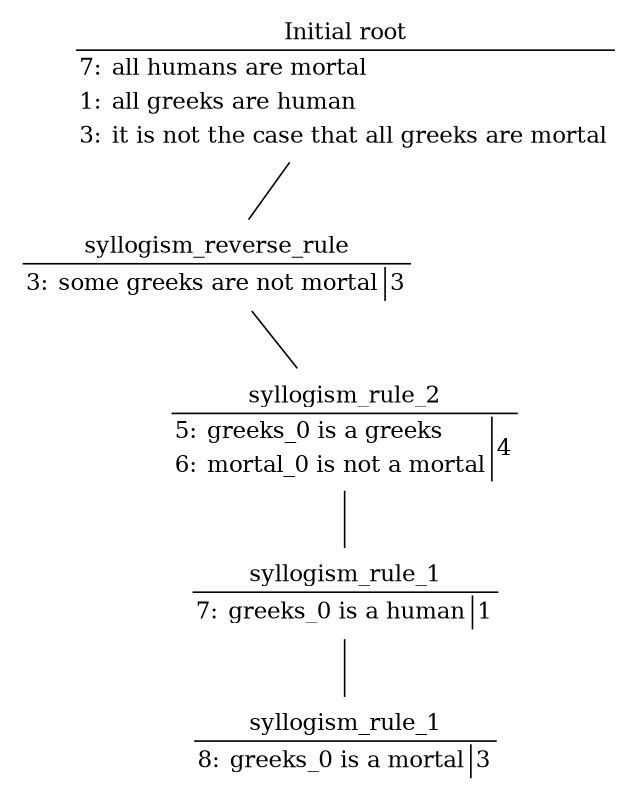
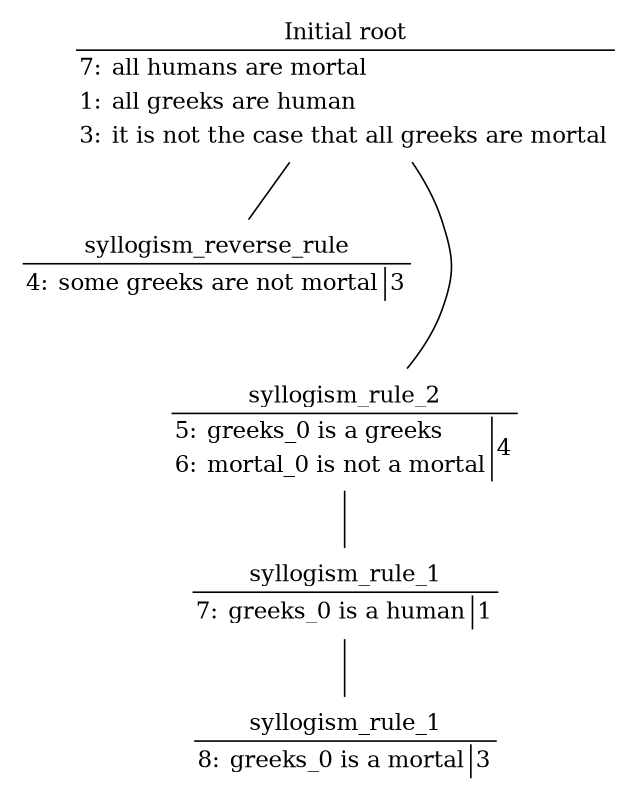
  graph {
    node [shape=none]
    n1 [label=<         <table border="0" CELLBORDER="1">         <tr><td COLSPAN="3" ALIGN="CENTER" SIDES="B">Initial root</td></tr>         <tr><td BORDER="0" CELLSPACING="10">7:</td><td BORDER="0" ALIGN="LEFT">all humans are mortal</td></tr><tr><td BORDER="0" CELLSPACING="10">1:</td><td BORDER="0" ALIGN="LEFT">all greeks are human</td></tr><tr><td BORDER="0" CELLSPACING="10">3:</td><td BORDER="0" ALIGN="LEFT">it is not the case that all greeks are mortal</td></tr>                  </table>         >]
-   n2 [label=<         <table border="0" CELLBORDER="1">         <tr><td COLSPAN="3" ALIGN="CENTER" SIDES="B">syllogism_reverse_rule</td></tr>         <tr><td BORDER="0" CELLSPACING="10">3:</td><td BORDER="0" ALIGN="LEFT">some greeks are not mortal</td><td ROWSPAN="1" SIDES="L">3</td></tr>                  </table>         >]
+   n2 [label=<         <table border="0" CELLBORDER="1">         <tr><td COLSPAN="3" ALIGN="CENTER" SIDES="B">syllogism_reverse_rule</td></tr>         <tr><td BORDER="0" CELLSPACING="10">4:</td><td BORDER="0" ALIGN="LEFT">some greeks are not mortal</td><td ROWSPAN="1" SIDES="L">3</td></tr>                  </table>         >]
    n3 [label=<         <table border="0" CELLBORDER="1">         <tr><td COLSPAN="3" ALIGN="CENTER" SIDES="B">syllogism_rule_2</td></tr>         <tr><td BORDER="0" CELLSPACING="10">5:</td><td BORDER="0" ALIGN="LEFT">greeks_0 is a greeks</td><td ROWSPAN="2" SIDES="L">4</td></tr><tr><td BORDER="0" CELLSPACING="10">6:</td><td BORDER="0" ALIGN="LEFT">mortal_0 is not a mortal</td></tr>                  </table>         >]
    n4 [label=<         <table border="0" CELLBORDER="1">         <tr><td COLSPAN="3" ALIGN="CENTER" SIDES="B">syllogism_rule_1</td></tr>         <tr><td BORDER="0" CELLSPACING="10">7:</td><td BORDER="0" ALIGN="LEFT">greeks_0 is a human</td><td ROWSPAN="1" SIDES="L">1</td></tr>                  </table>         >]
    n5 [label=<         <table border="0" CELLBORDER="1">         <tr><td COLSPAN="3" ALIGN="CENTER" SIDES="B">syllogism_rule_1</td></tr>         <tr><td BORDER="0" CELLSPACING="10">8:</td><td BORDER="0" ALIGN="LEFT">greeks_0 is a mortal</td><td ROWSPAN="1" SIDES="L">3</td></tr>                  </table>         >]
    n1 -- n2
-   n2 -- n3
+   n1 -- n3
    n3 -- n4
    n4 -- n5
  }
